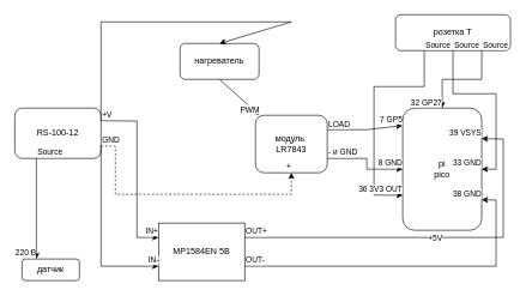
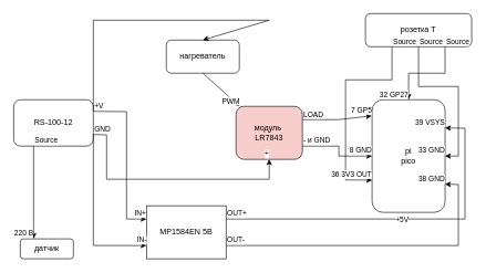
  <mxCell id="0" />
  <mxCell id="1" parent="0" />
  <mxCell id="2" value="RS-100-12" style="rounded=1;whiteSpace=wrap;html=1;" vertex="1" parent="1"><mxGeometry x="20" y="150" width="120" height="70" as="geometry" /></mxCell>
  <mxCell id="3" value="датчик" style="rounded=1;whiteSpace=wrap;html=1;" vertex="1" parent="1"><mxGeometry x="30" y="360" width="80" height="30" as="geometry" /></mxCell>
  <mxCell id="4" value="" style="endArrow=classic;html=1;rounded=0;exitX=0.25;exitY=1;exitDx=0;exitDy=0;entryX=0.25;entryY=0;entryDx=0;entryDy=0;" edge="1" parent="1" source="2" target="3"><mxGeometry relative="1" as="geometry"><mxPoint x="200" y="350" as="sourcePoint" /><mxPoint x="360" y="350" as="targetPoint" /></mxGeometry></mxCell>
  <mxCell id="5" value="Source" style="edgeLabel;resizable=0;html=1;align=left;verticalAlign=bottom;" connectable="0" vertex="1" parent="4"><mxGeometry x="-1" relative="1" as="geometry" /></mxCell>
  <mxCell id="6" value="220 В" style="edgeLabel;resizable=0;html=1;align=right;verticalAlign=bottom;" connectable="0" vertex="1" parent="4"><mxGeometry x="1" relative="1" as="geometry" /></mxCell>
  <mxCell id="7" value="нагреватель" style="rounded=1;whiteSpace=wrap;html=1;" vertex="1" parent="1"><mxGeometry x="250" y="60" width="110" height="50" as="geometry" /></mxCell>
- <mxCell id="8" value="модуль&amp;nbsp;&lt;br&gt;LR7843" style="rounded=1;whiteSpace=wrap;html=1;" vertex="1" parent="1"><mxGeometry x="355" y="160" width="100" height="80" as="geometry" /></mxCell>
+ <mxCell id="8" value="модуль&amp;nbsp;&lt;br&gt;LR7843" style="rounded=1;whiteSpace=wrap;html=1;fillColor=#f8cecc;" vertex="1" parent="1"><mxGeometry x="355" y="160" width="100" height="80" as="geometry" /></mxCell>
  <mxCell id="9" style="edgeStyle=none;rounded=0;orthogonalLoop=1;jettySize=auto;html=1;exitX=1;exitY=1;exitDx=0;exitDy=0;" edge="1" parent="1" source="8" target="8"><mxGeometry relative="1" as="geometry" /></mxCell>
  <mxCell id="10" value="MP1584EN 5В" style="rounded=0;whiteSpace=wrap;html=1;" vertex="1" parent="1"><mxGeometry x="220" y="310" width="120" height="80" as="geometry" /></mxCell>
  <mxCell id="11" value="pi&lt;br&gt;pico" style="rounded=1;whiteSpace=wrap;html=1;" vertex="1" parent="1"><mxGeometry x="560" y="150" width="110" height="170" as="geometry" /></mxCell>
  <mxCell id="12" value="розетка Т" style="rounded=1;whiteSpace=wrap;html=1;" vertex="1" parent="1"><mxGeometry x="550" y="20" width="160" height="50" as="geometry" /></mxCell>
  <mxCell id="13" value="" style="endArrow=classic;html=1;rounded=0;exitX=1;exitY=0.75;exitDx=0;exitDy=0;entryX=0;entryY=0.75;entryDx=0;entryDy=0;" edge="1" parent="1" source="2" target="10"><mxGeometry relative="1" as="geometry"><mxPoint x="200" y="270" as="sourcePoint" /><mxPoint x="360" y="270" as="targetPoint" /><Array as="points"><mxPoint x="140" y="370" /></Array></mxGeometry></mxCell>
  <mxCell id="14" value="GND" style="edgeLabel;resizable=0;html=1;align=left;verticalAlign=bottom;" connectable="0" vertex="1" parent="13"><mxGeometry x="-1" relative="1" as="geometry" /></mxCell>
  <mxCell id="15" value="IN-" style="edgeLabel;resizable=0;html=1;align=right;verticalAlign=bottom;" connectable="0" vertex="1" parent="13"><mxGeometry x="1" relative="1" as="geometry" /></mxCell>
  <mxCell id="16" value="" style="endArrow=classic;html=1;rounded=0;exitX=1;exitY=0.25;exitDx=0;exitDy=0;entryX=0;entryY=0.25;entryDx=0;entryDy=0;" edge="1" parent="1" source="2" target="10"><mxGeometry relative="1" as="geometry"><mxPoint x="220" y="229.58" as="sourcePoint" /><mxPoint x="380" y="229.58" as="targetPoint" /><Array as="points"><mxPoint x="190" y="168" /><mxPoint x="190" y="330" /></Array></mxGeometry></mxCell>
  <mxCell id="17" value="+V" style="edgeLabel;resizable=0;html=1;align=left;verticalAlign=bottom;" connectable="0" vertex="1" parent="16"><mxGeometry x="-1" relative="1" as="geometry" /></mxCell>
  <mxCell id="18" value="IN+" style="edgeLabel;resizable=0;html=1;align=right;verticalAlign=bottom;" connectable="0" vertex="1" parent="16"><mxGeometry x="1" relative="1" as="geometry" /></mxCell>
- <mxCell id="19" value="" style="endArrow=classic;html=1;rounded=0;exitX=1;exitY=0.75;exitDx=0;exitDy=0;entryX=0.5;entryY=1;entryDx=0;entryDy=0;dashed=1;" edge="1" parent="1" source="2" target="8"><mxGeometry relative="1" as="geometry"><mxPoint x="170" y="130" as="sourcePoint" /><mxPoint x="340" y="240" as="targetPoint" /><Array as="points"><mxPoint x="160" y="203" /><mxPoint x="160" y="270" /><mxPoint x="405" y="270" /></Array></mxGeometry></mxCell>
+ <mxCell id="19" value="" style="endArrow=classic;html=1;rounded=0;exitX=1;exitY=0.75;exitDx=0;exitDy=0;entryX=0.5;entryY=1;entryDx=0;entryDy=0;" edge="1" parent="1" source="2" target="8"><mxGeometry relative="1" as="geometry"><mxPoint x="170" y="130" as="sourcePoint" /><mxPoint x="340" y="240" as="targetPoint" /><Array as="points"><mxPoint x="160" y="203" /><mxPoint x="160" y="270" /><mxPoint x="405" y="270" /></Array></mxGeometry></mxCell>
  <mxCell id="20" value="+" style="edgeLabel;resizable=0;html=1;align=right;verticalAlign=bottom;" connectable="0" vertex="1" parent="19"><mxGeometry x="1" relative="1" as="geometry" /></mxCell>
  <mxCell id="21" value="" style="endArrow=classic;html=1;rounded=0;exitX=1;exitY=0.25;exitDx=0;exitDy=0;entryX=0.5;entryY=0;entryDx=0;entryDy=0;" edge="1" parent="1" source="2" target="7"><mxGeometry relative="1" as="geometry"><mxPoint x="160" y="100" as="sourcePoint" /><mxPoint x="320" y="100" as="targetPoint" /><Array as="points"><mxPoint x="140" y="30" /><mxPoint x="405" y="30" /></Array></mxGeometry></mxCell>
  <mxCell id="22" value="" style="endArrow=classic;html=1;rounded=0;exitX=0.5;exitY=1;exitDx=0;exitDy=0;" edge="1" parent="1" source="7" target="8"><mxGeometry relative="1" as="geometry"><mxPoint x="290" y="170" as="sourcePoint" /><mxPoint x="450" y="170" as="targetPoint" /></mxGeometry></mxCell>
  <mxCell id="23" value="PWM" style="edgeLabel;resizable=0;html=1;align=right;verticalAlign=bottom;" connectable="0" vertex="1" parent="22"><mxGeometry x="1" relative="1" as="geometry" /></mxCell>
  <mxCell id="24" value="" style="endArrow=classic;html=1;rounded=0;exitX=1;exitY=0.25;exitDx=0;exitDy=0;entryX=-0.006;entryY=0.143;entryDx=0;entryDy=0;entryPerimeter=0;" edge="1" parent="1" source="8" target="11"><mxGeometry relative="1" as="geometry"><mxPoint x="290" y="300" as="sourcePoint" /><mxPoint x="450" y="300" as="targetPoint" /><Array as="points"><mxPoint x="510" y="180" /></Array></mxGeometry></mxCell>
  <mxCell id="25" value="LOAD" style="edgeLabel;resizable=0;html=1;align=left;verticalAlign=bottom;" connectable="0" vertex="1" parent="24"><mxGeometry x="-1" relative="1" as="geometry" /></mxCell>
  <mxCell id="26" value="7 GP5" style="edgeLabel;resizable=0;html=1;align=right;verticalAlign=bottom;" connectable="0" vertex="1" parent="24"><mxGeometry x="1" relative="1" as="geometry" /></mxCell>
  <mxCell id="27" value="" style="endArrow=classic;html=1;rounded=0;entryX=0;entryY=0.5;entryDx=0;entryDy=0;exitX=1;exitY=0.75;exitDx=0;exitDy=0;" edge="1" parent="1" source="8" target="11"><mxGeometry relative="1" as="geometry"><mxPoint x="360" y="310" as="sourcePoint" /><mxPoint x="520" y="310" as="targetPoint" /><Array as="points"><mxPoint x="510" y="220" /><mxPoint x="510" y="235" /></Array></mxGeometry></mxCell>
  <mxCell id="28" value="- и GND" style="edgeLabel;resizable=0;html=1;align=left;verticalAlign=bottom;" connectable="0" vertex="1" parent="27"><mxGeometry x="-1" relative="1" as="geometry" /></mxCell>
  <mxCell id="29" value="8 GND" style="edgeLabel;resizable=0;html=1;align=right;verticalAlign=bottom;" connectable="0" vertex="1" parent="27"><mxGeometry x="1" relative="1" as="geometry" /></mxCell>
  <mxCell id="30" value="" style="endArrow=classic;html=1;rounded=0;exitX=1;exitY=0.75;exitDx=0;exitDy=0;entryX=1;entryY=0.75;entryDx=0;entryDy=0;" edge="1" parent="1" source="10" target="11"><mxGeometry relative="1" as="geometry"><mxPoint x="400" y="374.5" as="sourcePoint" /><mxPoint x="560" y="374.5" as="targetPoint" /><Array as="points"><mxPoint x="690" y="370" /><mxPoint x="690" y="278" /></Array></mxGeometry></mxCell>
  <mxCell id="31" value="OUT-" style="edgeLabel;resizable=0;html=1;align=left;verticalAlign=bottom;" connectable="0" vertex="1" parent="30"><mxGeometry x="-1" relative="1" as="geometry" /></mxCell>
  <mxCell id="32" value="38 GND" style="edgeLabel;resizable=0;html=1;align=right;verticalAlign=bottom;" connectable="0" vertex="1" parent="30"><mxGeometry x="1" relative="1" as="geometry" /></mxCell>
  <mxCell id="33" value="" style="endArrow=classic;html=1;rounded=0;exitX=1;exitY=0.25;exitDx=0;exitDy=0;entryX=1;entryY=0.25;entryDx=0;entryDy=0;" edge="1" parent="1" source="10" target="11"><mxGeometry relative="1" as="geometry"><mxPoint x="420" y="400" as="sourcePoint" /><mxPoint x="580" y="400" as="targetPoint" /><Array as="points"><mxPoint x="700" y="330" /><mxPoint x="700" y="193" /></Array></mxGeometry></mxCell>
  <mxCell id="34" value="+5V" style="edgeLabel;resizable=0;html=1;align=center;verticalAlign=middle;" connectable="0" vertex="1" parent="33"><mxGeometry relative="1" as="geometry" /></mxCell>
  <mxCell id="35" value="OUT+" style="edgeLabel;resizable=0;html=1;align=left;verticalAlign=bottom;" connectable="0" vertex="1" parent="33"><mxGeometry x="-1" relative="1" as="geometry" /></mxCell>
  <mxCell id="36" value="39 VSYS" style="edgeLabel;resizable=0;html=1;align=right;verticalAlign=bottom;" connectable="0" vertex="1" parent="33"><mxGeometry x="1" relative="1" as="geometry" /></mxCell>
  <mxCell id="37" value="" style="endArrow=classic;html=1;rounded=0;exitX=0.25;exitY=1;exitDx=0;exitDy=0;entryX=0;entryY=0.714;entryDx=0;entryDy=0;entryPerimeter=0;" edge="1" parent="1" source="12" target="11"><mxGeometry relative="1" as="geometry"><mxPoint x="490" y="120" as="sourcePoint" /><mxPoint x="470" y="280" as="targetPoint" /><Array as="points"><mxPoint x="590" y="120" /><mxPoint x="520" y="120" /><mxPoint x="520" y="271" /></Array></mxGeometry></mxCell>
  <mxCell id="38" value="Source" style="edgeLabel;resizable=0;html=1;align=left;verticalAlign=bottom;" connectable="0" vertex="1" parent="37"><mxGeometry x="-1" relative="1" as="geometry" /></mxCell>
  <mxCell id="39" value="36 3V3 OUT" style="edgeLabel;resizable=0;html=1;align=right;verticalAlign=bottom;" connectable="0" vertex="1" parent="37"><mxGeometry x="1" relative="1" as="geometry" /></mxCell>
  <mxCell id="40" value="" style="endArrow=classic;html=1;rounded=0;exitX=0.5;exitY=1;exitDx=0;exitDy=0;entryX=1;entryY=0.5;entryDx=0;entryDy=0;" edge="1" parent="1" source="12" target="11"><mxGeometry relative="1" as="geometry"><mxPoint x="580" y="140" as="sourcePoint" /><mxPoint x="740" y="140" as="targetPoint" /><Array as="points"><mxPoint x="630" y="130" /><mxPoint x="690" y="130" /><mxPoint x="690" y="235" /></Array></mxGeometry></mxCell>
  <mxCell id="41" value="Source" style="edgeLabel;resizable=0;html=1;align=left;verticalAlign=bottom;" connectable="0" vertex="1" parent="40"><mxGeometry x="-1" relative="1" as="geometry" /></mxCell>
  <mxCell id="42" value="33 GND" style="edgeLabel;resizable=0;html=1;align=right;verticalAlign=bottom;" connectable="0" vertex="1" parent="40"><mxGeometry x="1" relative="1" as="geometry" /></mxCell>
  <mxCell id="43" value="" style="endArrow=classic;html=1;rounded=0;exitX=0.75;exitY=1;exitDx=0;exitDy=0;entryX=0.5;entryY=0;entryDx=0;entryDy=0;" edge="1" parent="1" source="12" target="11"><mxGeometry relative="1" as="geometry"><mxPoint x="560" y="100" as="sourcePoint" /><mxPoint x="720" y="100" as="targetPoint" /><Array as="points"><mxPoint x="670" y="110" /><mxPoint x="615" y="110" /></Array></mxGeometry></mxCell>
  <mxCell id="44" value="Source" style="edgeLabel;resizable=0;html=1;align=left;verticalAlign=bottom;" connectable="0" vertex="1" parent="43"><mxGeometry x="-1" relative="1" as="geometry" /></mxCell>
  <mxCell id="45" value="32 GP27" style="edgeLabel;resizable=0;html=1;align=right;verticalAlign=bottom;" connectable="0" vertex="1" parent="43"><mxGeometry x="1" relative="1" as="geometry" /></mxCell>
